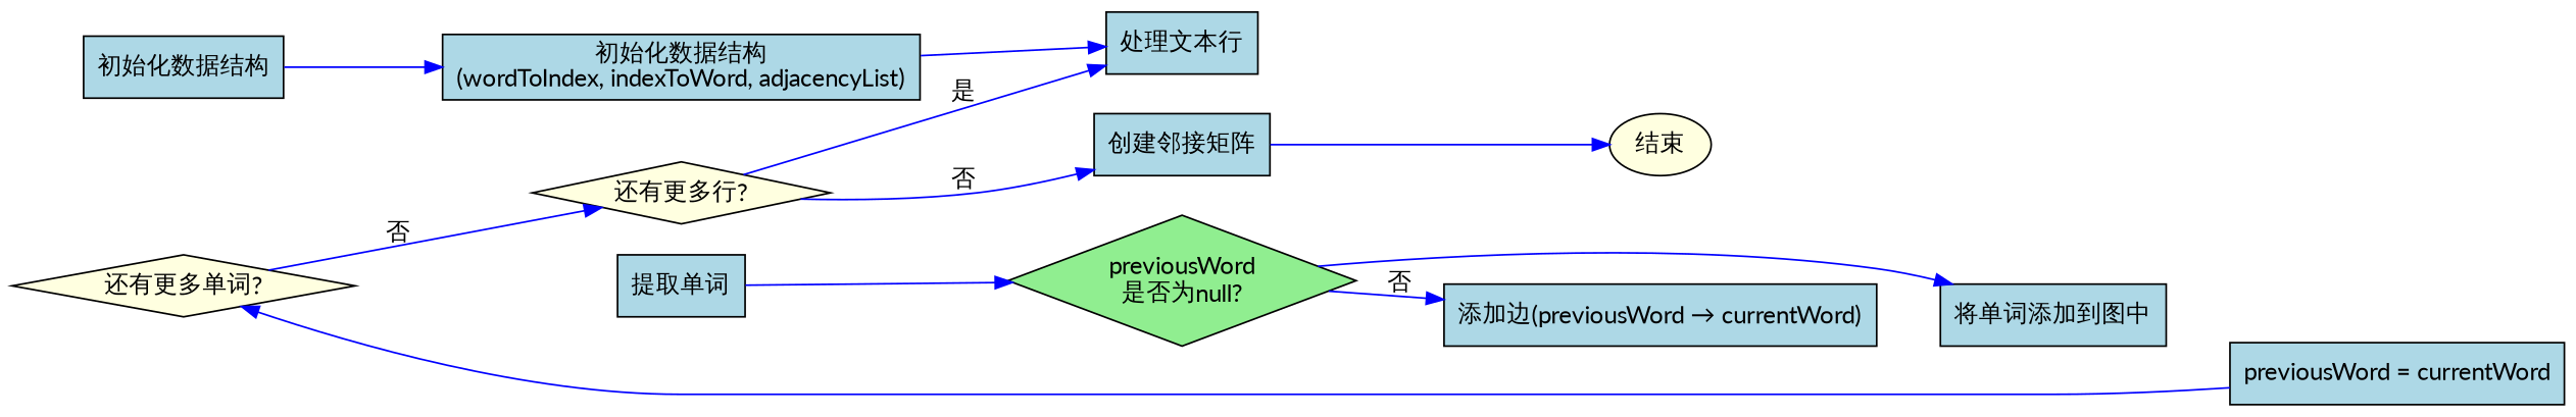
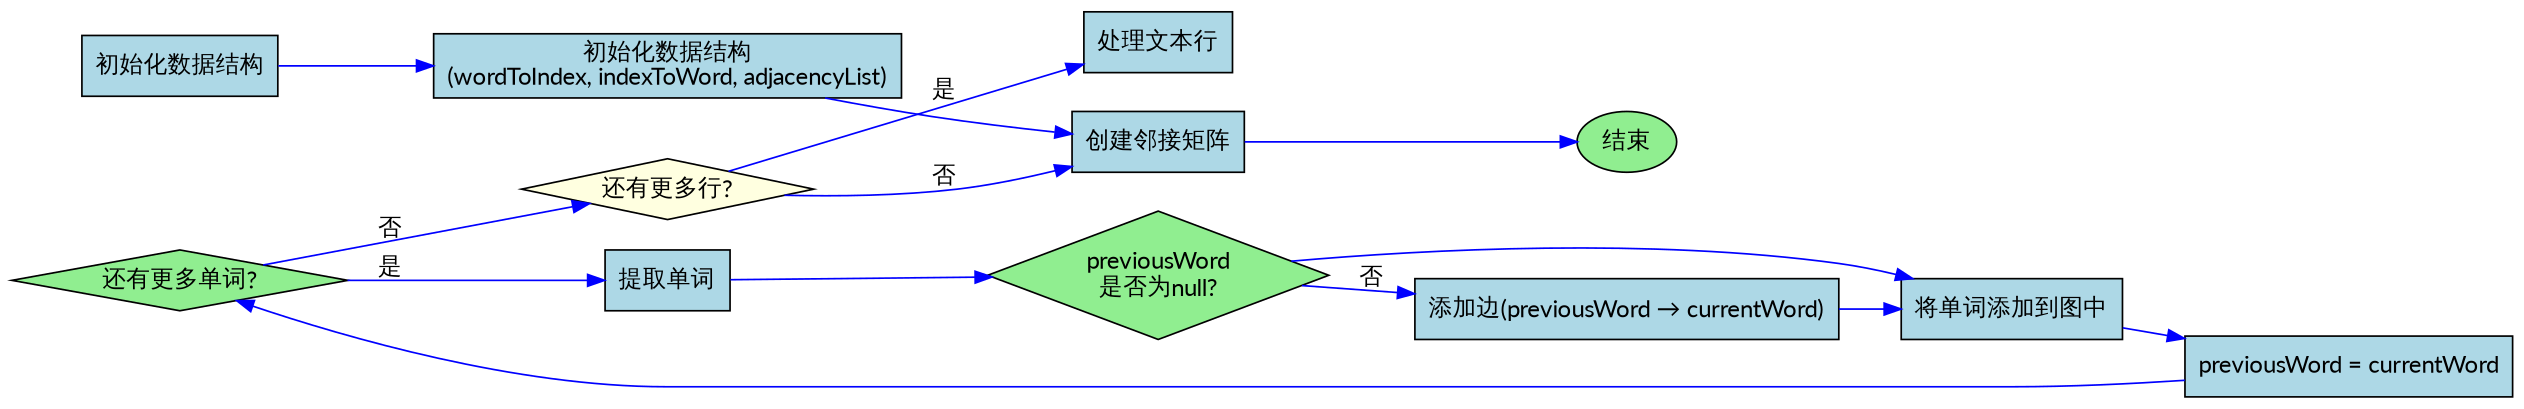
  digraph {
    fontname=Lato
    rankdir=LR
    node [fillcolor=lightblue fontname=Lato shape=box style=filled]
    edge [color=blue fontname=Lato]
    n1 [label="初始化数据结构"]
    n2 [label="初始化数据结构\n(wordToIndex, indexToWord, adjacencyList)"]
    n3 [label="处理文本行"]
    n4 [label="提取单词"]
    n5 [fillcolor=lightgreen label="previousWord\n是否为null?" shape=diamond]
    n6 [label="将单词添加到图中"]
    n7 [label="添加边(previousWord → currentWord)"]
    n8 [label="previousWord = currentWord"]
-   n9 [fillcolor=lightyellow label="还有更多单词?" shape=diamond]
+   n9 [fillcolor=lightgreen label="还有更多单词?" shape=diamond]
    n10 [fillcolor=lightyellow label="还有更多行?" shape=diamond]
    n11 [label="创建邻接矩阵"]
-   n12 [fillcolor=lightyellow label="结束" shape=oval]
+   n12 [fillcolor=lightgreen label="结束" shape=oval]
    n1 -> n2
-   n2 -> n3
+   n2 -> n11
    n4 -> n5
    n5 -> n6
    n5 -> n7 [label="否"]
+   n6 -> n8
+   n7 -> n6
    n8 -> n9
+   n9 -> n4 [label="是"]
    n9 -> n10 [label="否"]
    n10 -> n3 [label="是"]
    n10 -> n11 [label="否"]
    n11 -> n12
  }
